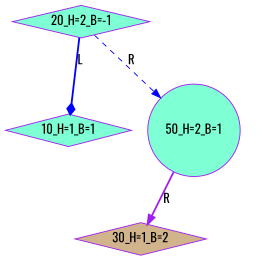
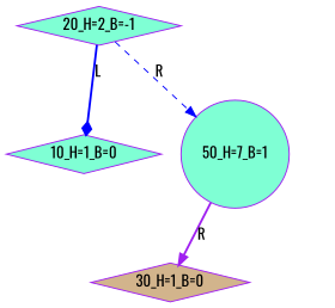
  digraph {
    fontname=Oswald
    node [color=purple fillcolor=aquamarine fontname=Oswald shape=diamond style=filled]
    edge [arrowhead=normal color=blue fontname=Oswald style=bold]
    "20_H=2_B=-1"
-   "10_H=1_B=0" [label="10_H=1_B=1"]
-   "50_H=2_B=1" [shape=circle]
-   "30_H=1_B=0" [fillcolor=tan label="30_H=1_B=2"]
+   "10_H=1_B=0"
+   "50_H=2_B=1" [shape=circle label="50_H=7_B=1"]
+   "30_H=1_B=0" [fillcolor=tan]
    HD0 [style=invis color="" fillcolor="" shape=""]
    "20_H=2_B=-1" -> "10_H=1_B=0" [arrowhead=diamond label=L]
    "20_H=2_B=-1" -> "50_H=2_B=1" [label=R style=dashed]
    "50_H=2_B=1" -> "30_H=1_B=0" [color=purple label=R]
    "50_H=2_B=1" -> HD0 [label=L style=invis arrowhead="" color=""]
  }
